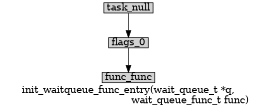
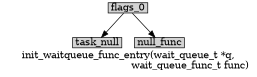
  digraph {
    label="init_waitqueue_func_entry(wait_queue_t *q,\n					wait_queue_func_t func)"
    node [margin="0.05,0.005" shape=box style=filled]
    flags_0 [height=0.1 width=0.1]
    task_null [height=0.1 width=0.1]
-   func_func [height=0.1 width=0.1]
-   task_null -> flags_0
+   func_func [height=0.1 width=0.1 label=null_func]
+   flags_0 -> task_null
    flags_0 -> func_func
  }
